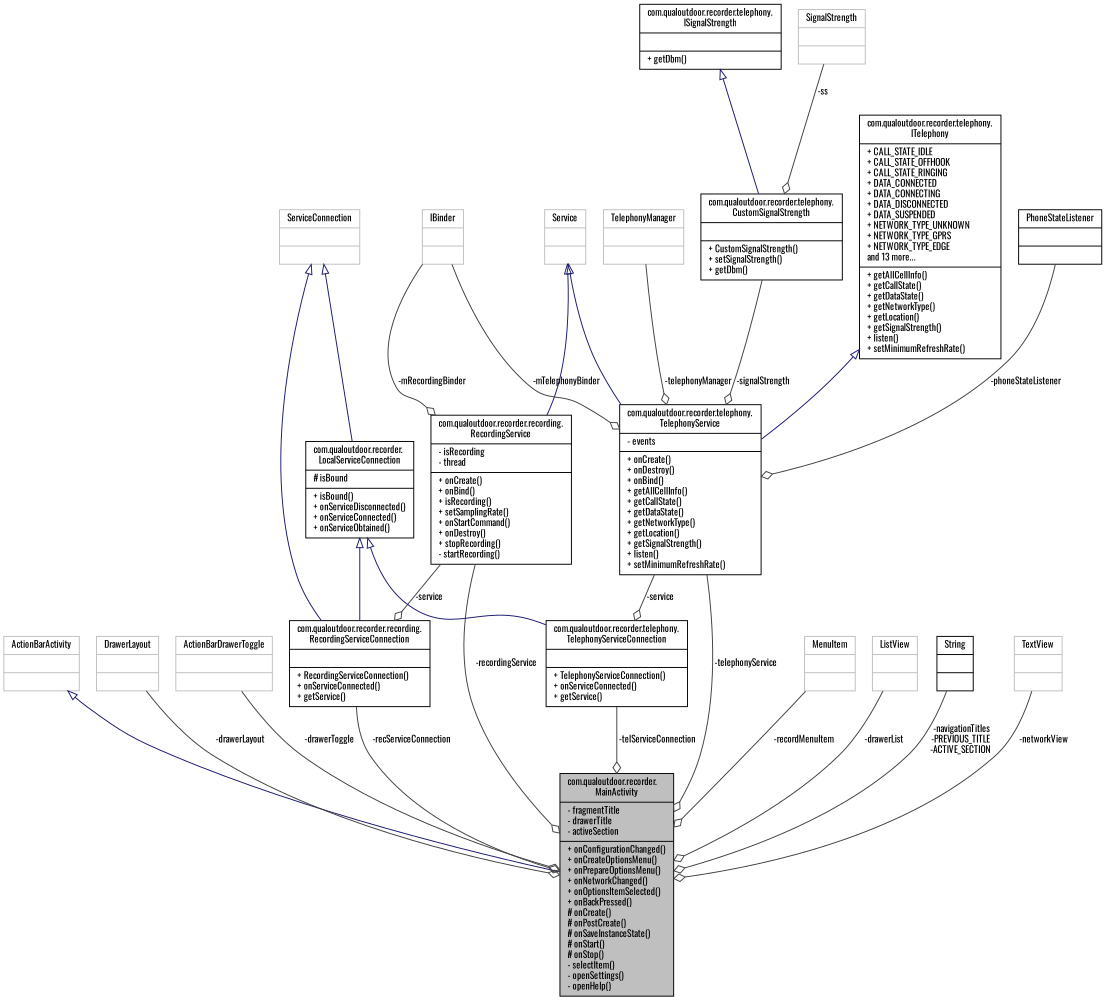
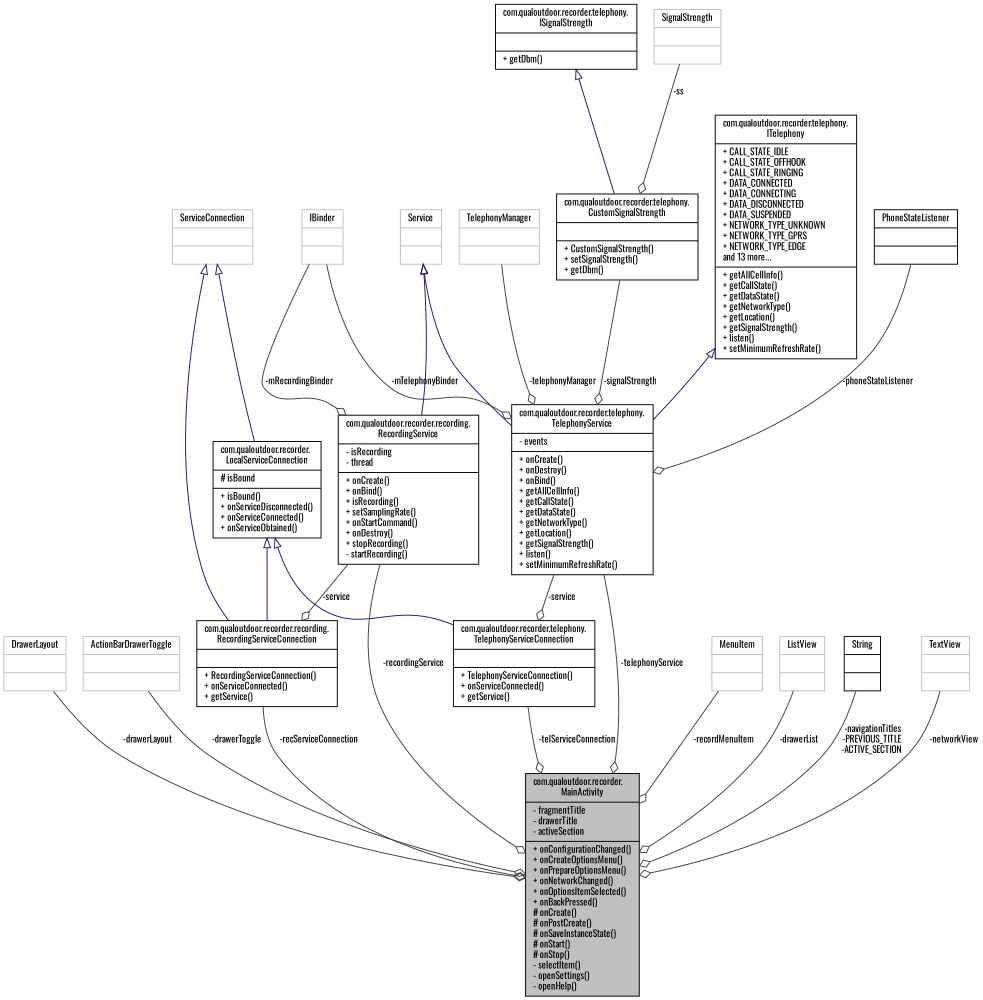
  digraph {
    fontname=Oswald
    node [color=black fillcolor=white fontname=Oswald fontsize=10 shape=record style=filled]
    edge [color=grey25 fontname=Oswald fontsize=10 labelfontname=Helvetica labelfontsize=10 style=solid arrowhead=odiamond]
    n1 [fillcolor=grey75 fontcolor=black height=0.2 label="{com.qualoutdoor.recorder.\lMainActivity\n|- fragmentTitle\l- drawerTitle\l- activeSection\l|+ onConfigurationChanged()\l+ onCreateOptionsMenu()\l+ onPrepareOptionsMenu()\l+ onNetworkChanged()\l+ onOptionsItemSelected()\l+ onBackPressed()\l# onCreate()\l# onPostCreate()\l# onSaveInstanceState()\l# onStart()\l# onStop()\l- selectItem()\l- openSettings()\l- openHelp()\l}" width=0.4]
-   n2 [color=grey75 height=0.2 label="{ActionBarActivity\n||}" width=0.4]
    n3 [color=grey75 height=0.2 label="{DrawerLayout\n||}" width=0.4]
    n4 [color=grey75 height=0.2 label="{ActionBarDrawerToggle\n||}" width=0.4]
    n5 [height=0.2 label="{com.qualoutdoor.recorder.recording.\lRecordingService\n|- isRecording\l- thread\l|+ onCreate()\l+ onBind()\l+ isRecording()\l+ setSamplingRate()\l+ onStartCommand()\l+ onDestroy()\l+ stopRecording()\l- startRecording()\l}" width=0.4]
    n6 [height=0.2 label="{com.qualoutdoor.recorder.recording.\lRecordingServiceConnection\n||+ RecordingServiceConnection()\l+ onServiceConnected()\l+ getService()\l}" width=0.4]
    n7 [color=grey75 height=0.2 label="{Service\n||}" width=0.4]
    n8 [height=0.2 label="{com.qualoutdoor.recorder.telephony.\lTelephonyService\n|- events\l|+ onCreate()\l+ onDestroy()\l+ onBind()\l+ getAllCellInfo()\l+ getCallState()\l+ getDataState()\l+ getNetworkType()\l+ getLocation()\l+ getSignalStrength()\l+ listen()\l+ setMinimumRefreshRate()\l}" width=0.4]
    n9 [height=0.2 label="{com.qualoutdoor.recorder.telephony.\lTelephonyServiceConnection\n||+ TelephonyServiceConnection()\l+ onServiceConnected()\l+ getService()\l}" width=0.4]
    n10 [color=grey75 height=0.2 label="{IBinder\n||}" width=0.4]
    n11 [height=0.2 label="{com.qualoutdoor.recorder.telephony.\lITelephony\n|+ CALL_STATE_IDLE\l+ CALL_STATE_OFFHOOK\l+ CALL_STATE_RINGING\l+ DATA_CONNECTED\l+ DATA_CONNECTING\l+ DATA_DISCONNECTED\l+ DATA_SUSPENDED\l+ NETWORK_TYPE_UNKNOWN\l+ NETWORK_TYPE_GPRS\l+ NETWORK_TYPE_EDGE\land 13 more...\l|+ getAllCellInfo()\l+ getCallState()\l+ getDataState()\l+ getNetworkType()\l+ getLocation()\l+ getSignalStrength()\l+ listen()\l+ setMinimumRefreshRate()\l}" width=0.4]
    n12 [height=0.2 label="{PhoneStateListener\n||}" width=0.4]
    n13 [color=grey75 height=0.2 label="{TelephonyManager\n||}" width=0.4]
    n14 [height=0.2 label="{com.qualoutdoor.recorder.telephony.\lCustomSignalStrength\n||+ CustomSignalStrength()\l+ setSignalStrength()\l+ getDbm()\l}" width=0.4]
    n15 [height=0.2 label="{com.qualoutdoor.recorder.telephony.\lISignalStrength\n||+ getDbm()\l}" width=0.4]
    n16 [color=grey75 height=0.2 label="{SignalStrength\n||}" width=0.4]
    n17 [color=grey75 height=0.2 label="{MenuItem\n||}" width=0.4]
    n18 [height=0.2 label="{com.qualoutdoor.recorder.\lLocalServiceConnection\n|# isBound\l|+ isBound()\l+ onServiceDisconnected()\l+ onServiceConnected()\l+ onServiceObtained()\l}" width=0.4]
    n19 [color=grey75 height=0.2 label="{ServiceConnection\n||}" width=0.4]
    n20 [color=grey75 height=0.2 label="{ListView\n||}" width=0.4]
    n21 [height=0.2 label="{String\n||}" width=0.4]
    n22 [color=grey75 height=0.2 label="{TextView\n||}" width=0.4]
-   n2 -> n1 [arrowtail=onormal color=midnightblue dir=back arrowhead=""]
    n3 -> n1 [label=" -drawerLayout"]
    n4 -> n1 [label=" -drawerToggle"]
    n5 -> n1 [label=" -recordingService"]
    n5 -> n6 [label=" -service"]
    n6 -> n1 [label=" -recServiceConnection"]
    n7 -> n5 [arrowtail=onormal color=midnightblue dir=back arrowhead=""]
    n7 -> n8 [arrowtail=onormal color=midnightblue dir=back arrowhead=""]
    n8 -> n1 [label=" -telephonyService"]
    n8 -> n9 [label=" -service"]
    n9 -> n1 [label=" -telServiceConnection"]
    n10 -> n5 [label=" -mRecordingBinder"]
    n10 -> n8 [label=" -mTelephonyBinder"]
    n11 -> n8 [arrowtail=onormal color=midnightblue dir=back arrowhead=""]
    n12 -> n8 [label=" -phoneStateListener"]
    n13 -> n8 [label=" -telephonyManager"]
    n14 -> n8 [label=" -signalStrength"]
    n15 -> n14 [arrowtail=onormal color=midnightblue dir=back arrowhead=""]
    n16 -> n14 [label=" -ss"]
    n17 -> n1 [label=" -recordMenuItem"]
    n18 -> n6 [arrowtail=onormal color=midnightblue dir=back arrowhead=""]
    n18 -> n9 [arrowtail=onormal color=midnightblue dir=back arrowhead=""]
    n19 -> n6 [arrowtail=onormal color=midnightblue dir=back arrowhead=""]
    n19 -> n18 [arrowtail=onormal color=midnightblue dir=back arrowhead=""]
    n20 -> n1 [label=" -drawerList"]
    n21 -> n1 [label=" -navigationTitles\n-PREVIOUS_TITLE\n-ACTIVE_SECTION"]
    n22 -> n1 [label=" -networkView"]
  }
